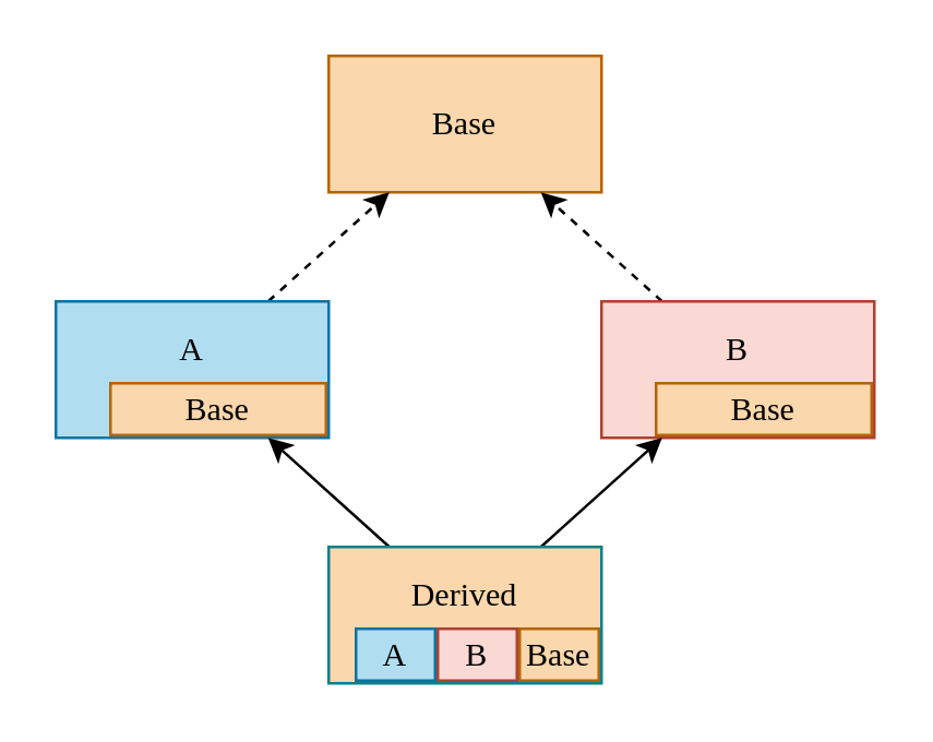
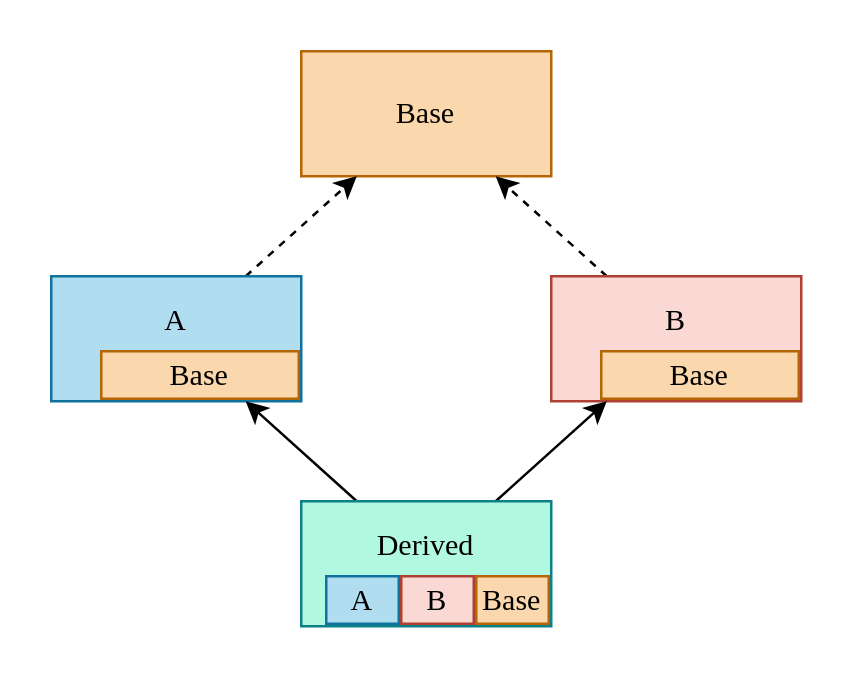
  <mxCell id="0" />
  <mxCell id="1" parent="0" />
  <mxCell id="2" value="&lt;font face=&quot;consolas&quot;&gt;Base&lt;br&gt;&lt;/font&gt;" style="rounded=0;whiteSpace=wrap;html=1;fillColor=#fad7ac;strokeColor=#b46504;" vertex="1" parent="1"><mxGeometry x="120" y="20" width="100" height="50" as="geometry" /></mxCell>
  <mxCell id="3" style="rounded=0;orthogonalLoop=1;jettySize=auto;html=1;dashed=1;" edge="1" parent="1" source="4" target="2"><mxGeometry relative="1" as="geometry" /></mxCell>
  <mxCell id="4" value="&lt;font face=&quot;consolas&quot;&gt;A&lt;br&gt;&lt;br&gt;&lt;/font&gt;" style="rounded=0;whiteSpace=wrap;html=1;fillColor=#b1ddf0;strokeColor=#10739e;" vertex="1" parent="1"><mxGeometry x="20" y="110" width="100" height="50" as="geometry" /></mxCell>
  <mxCell id="5" style="rounded=0;orthogonalLoop=1;jettySize=auto;html=1;dashed=1;" edge="1" parent="1" source="6" target="2"><mxGeometry relative="1" as="geometry" /></mxCell>
  <mxCell id="6" value="&lt;font face=&quot;consolas&quot;&gt;B&lt;br&gt;&lt;br&gt;&lt;/font&gt;" style="rounded=0;whiteSpace=wrap;html=1;fillColor=#fad9d5;strokeColor=#ae4132;" vertex="1" parent="1"><mxGeometry x="220" y="110" width="100" height="50" as="geometry" /></mxCell>
  <mxCell id="7" value="&lt;font face=&quot;consolas&quot;&gt;Base&lt;br&gt;&lt;/font&gt;" style="rounded=0;whiteSpace=wrap;html=1;fillColor=#fad7ac;strokeColor=#b46504;" vertex="1" parent="1"><mxGeometry x="40" y="140" width="79" height="19" as="geometry" /></mxCell>
  <mxCell id="8" value="&lt;font face=&quot;consolas&quot;&gt;Base&lt;br&gt;&lt;/font&gt;" style="rounded=0;whiteSpace=wrap;html=1;fillColor=#fad7ac;strokeColor=#b46504;" vertex="1" parent="1"><mxGeometry x="240" y="140" width="79" height="19" as="geometry" /></mxCell>
  <mxCell id="9" style="rounded=0;orthogonalLoop=1;jettySize=auto;html=1;" edge="1" parent="1" source="11" target="4"><mxGeometry relative="1" as="geometry" /></mxCell>
  <mxCell id="10" style="rounded=0;orthogonalLoop=1;jettySize=auto;html=1;" edge="1" parent="1" source="11" target="6"><mxGeometry relative="1" as="geometry" /></mxCell>
- <mxCell id="11" value="&lt;font face=&quot;consolas&quot;&gt;Derived&lt;br&gt;&lt;br&gt;&lt;/font&gt;" style="rounded=0;whiteSpace=wrap;html=1;fillColor=#fad7ac;strokeColor=#0E8088;" vertex="1" parent="1"><mxGeometry x="120" y="200" width="100" height="50" as="geometry" /></mxCell>
+ <mxCell id="11" value="&lt;font face=&quot;consolas&quot;&gt;Derived&lt;br&gt;&lt;br&gt;&lt;/font&gt;" style="rounded=0;whiteSpace=wrap;html=1;fillColor=#B0F9E0;strokeColor=#0E8088;" vertex="1" parent="1"><mxGeometry x="120" y="200" width="100" height="50" as="geometry" /></mxCell>
  <mxCell id="12" value="&lt;font face=&quot;consolas&quot;&gt;A&lt;br&gt;&lt;/font&gt;" style="rounded=0;whiteSpace=wrap;html=1;fillColor=#b1ddf0;strokeColor=#10739e;" vertex="1" parent="1"><mxGeometry x="130" y="230" width="29" height="19" as="geometry" /></mxCell>
  <mxCell id="13" value="&lt;font face=&quot;consolas&quot;&gt;B&lt;br&gt;&lt;/font&gt;" style="rounded=0;whiteSpace=wrap;html=1;fillColor=#fad9d5;strokeColor=#ae4132;" vertex="1" parent="1"><mxGeometry x="160" y="230" width="29" height="19" as="geometry" /></mxCell>
  <mxCell id="14" value="&lt;font face=&quot;consolas&quot;&gt;Base&lt;br&gt;&lt;/font&gt;" style="rounded=0;whiteSpace=wrap;html=1;fillColor=#fad7ac;strokeColor=#b46504;" vertex="1" parent="1"><mxGeometry x="190" y="230" width="29" height="19" as="geometry" /></mxCell>
